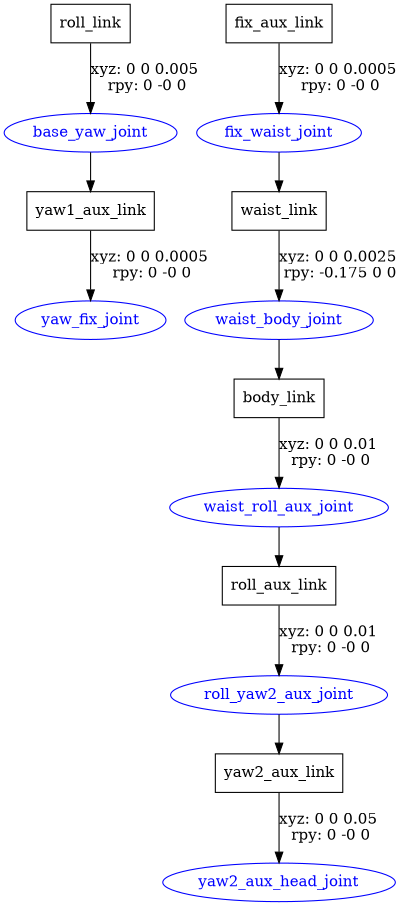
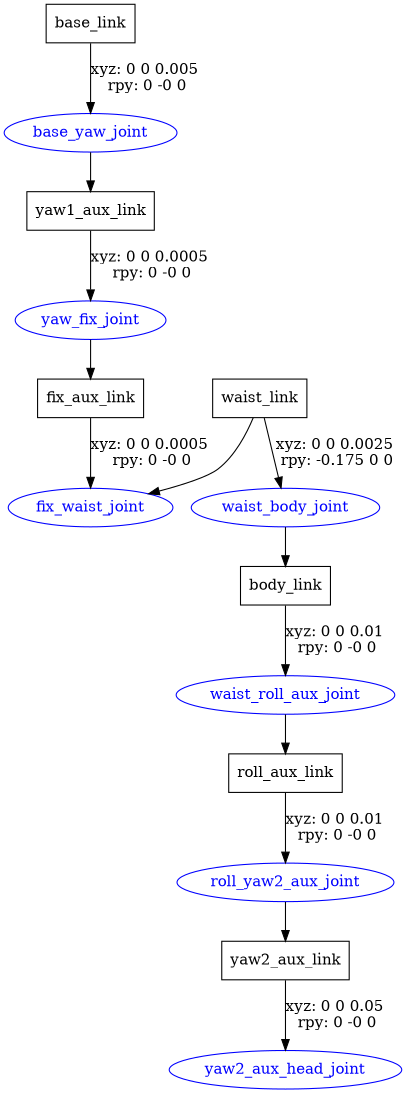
  digraph {
    node [shape=box]
-   n1 [label=roll_link]
+   n1 [label=base_link]
    base_yaw_joint [color=blue fontcolor=blue shape=ellipse]
    n3 [label=yaw1_aux_link]
    yaw_fix_joint [color=blue fontcolor=blue shape=ellipse]
    n5 [label=fix_aux_link]
    fix_waist_joint [color=blue fontcolor=blue shape=ellipse]
    n7 [label=waist_link]
    waist_body_joint [color=blue fontcolor=blue shape=ellipse]
    n9 [label=body_link]
    waist_roll_aux_joint [color=blue fontcolor=blue shape=ellipse]
    n11 [label=roll_aux_link]
    roll_yaw2_aux_joint [color=blue fontcolor=blue shape=ellipse]
    n13 [label=yaw2_aux_link]
    yaw2_aux_head_joint [color=blue fontcolor=blue shape=ellipse]
    n1 -> base_yaw_joint [label="xyz: 0 0 0.005 \nrpy: 0 -0 0"]
    base_yaw_joint -> n3
    n3 -> yaw_fix_joint [label="xyz: 0 0 0.0005 \nrpy: 0 -0 0"]
+   yaw_fix_joint -> n5
    n5 -> fix_waist_joint [label="xyz: 0 0 0.0005 \nrpy: 0 -0 0"]
-   fix_waist_joint -> n7
+   n7 -> fix_waist_joint
    n7 -> waist_body_joint [label="xyz: 0 0 0.0025 \nrpy: -0.175 0 0"]
    waist_body_joint -> n9
    n9 -> waist_roll_aux_joint [label="xyz: 0 0 0.01 \nrpy: 0 -0 0"]
    waist_roll_aux_joint -> n11
    n11 -> roll_yaw2_aux_joint [label="xyz: 0 0 0.01 \nrpy: 0 -0 0"]
    roll_yaw2_aux_joint -> n13
    n13 -> yaw2_aux_head_joint [label="xyz: 0 0 0.05 \nrpy: 0 -0 0"]
  }
